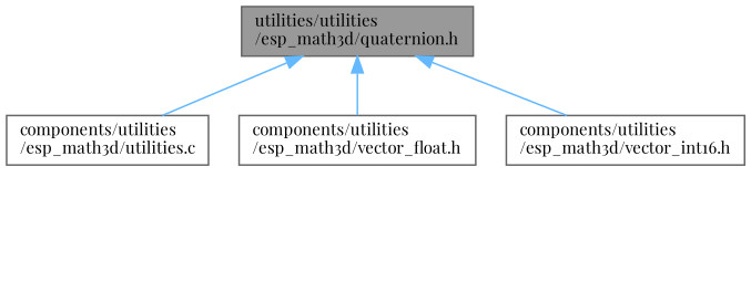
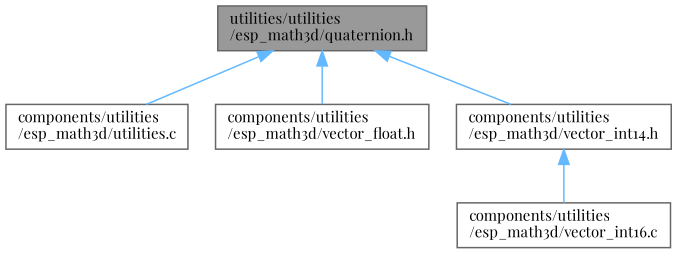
  digraph {
    fontname="Playfair Display"
    node [color=grey40 fillcolor=white fontname="Playfair Display" fontsize=10 shape=box style=filled]
    edge [color=steelblue1 dir=back fontname="Playfair Display" fontsize=10 labelfontname=Helvetica labelfontsize=10 style=solid]
    n1 [color=gray40 fillcolor=grey60 fontcolor=black height=0.2 label="utilities/utilities\l/esp_math3d/quaternion.h" width=0.4]
    n2 [height=0.2 label="components/utilities\l/esp_math3d/utilities.c" width=0.4]
    n3 [height=0.2 label="components/utilities\l/esp_math3d/vector_float.h" width=0.4]
-   n4 [height=0.2 label="components/utilities\l/esp_math3d/vector_int16.h" width=0.4]
+   n4 [height=0.2 label="components/utilities\l/esp_math3d/vector_int14.h" width=0.4]
+   n5 [height=0.2 label="components/utilities\l/esp_math3d/vector_int16.c" width=0.4]
    n1 -> n2
    n1 -> n3
    n1 -> n4
+   n4 -> n5
  }
